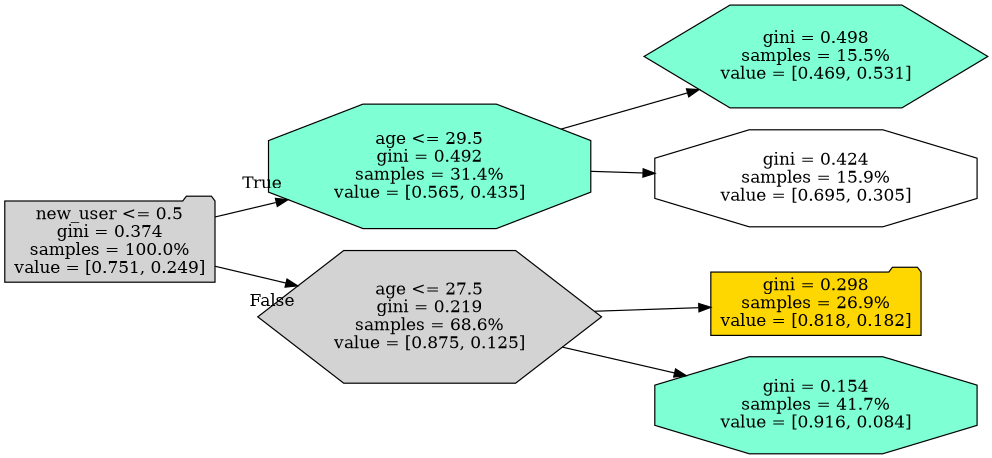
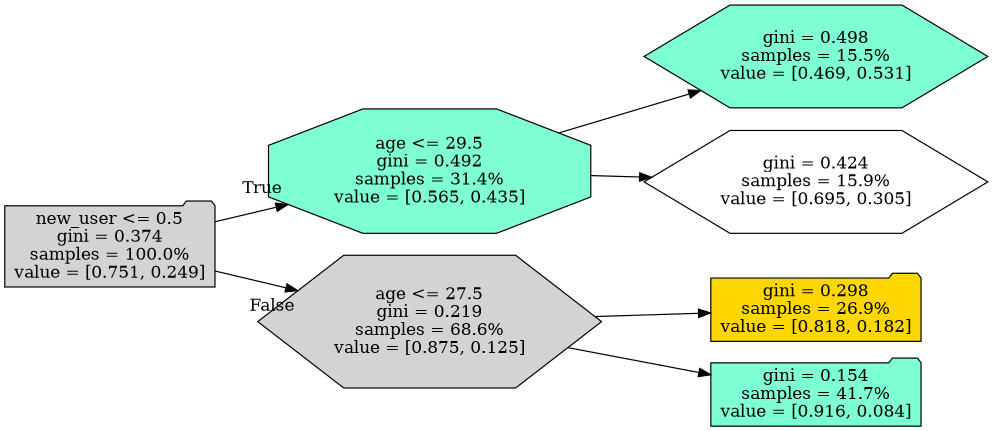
  digraph {
    rankdir=LR
    node [fillcolor=aquamarine shape=octagon style=filled]
    n1 [fillcolor=lightgrey label="new_user <= 0.5\ngini = 0.374\nsamples = 100.0%\nvalue = [0.751, 0.249]" shape=folder]
    n2 [label="age <= 29.5\ngini = 0.492\nsamples = 31.4%\nvalue = [0.565, 0.435]"]
    n3 [fillcolor=lightgrey label="age <= 27.5\ngini = 0.219\nsamples = 68.6%\nvalue = [0.875, 0.125]" shape=hexagon]
    n4 [label="gini = 0.498\nsamples = 15.5%\nvalue = [0.469, 0.531]" shape=hexagon]
-   n5 [fillcolor=white label="gini = 0.424\nsamples = 15.9%\nvalue = [0.695, 0.305]"]
+   n5 [fillcolor=white label="gini = 0.424\nsamples = 15.9%\nvalue = [0.695, 0.305]" shape=hexagon]
    n6 [fillcolor=gold label="gini = 0.298\nsamples = 26.9%\nvalue = [0.818, 0.182]" shape=folder]
-   n7 [label="gini = 0.154\nsamples = 41.7%\nvalue = [0.916, 0.084]"]
+   n7 [label="gini = 0.154\nsamples = 41.7%\nvalue = [0.916, 0.084]" shape=folder]
    n1 -> n2 [headlabel=True labelangle=-45 labeldistance=2.5]
    n1 -> n3 [headlabel=False labelangle=45 labeldistance=2.5]
    n2 -> n4
    n2 -> n5
    n3 -> n6
    n3 -> n7
  }
